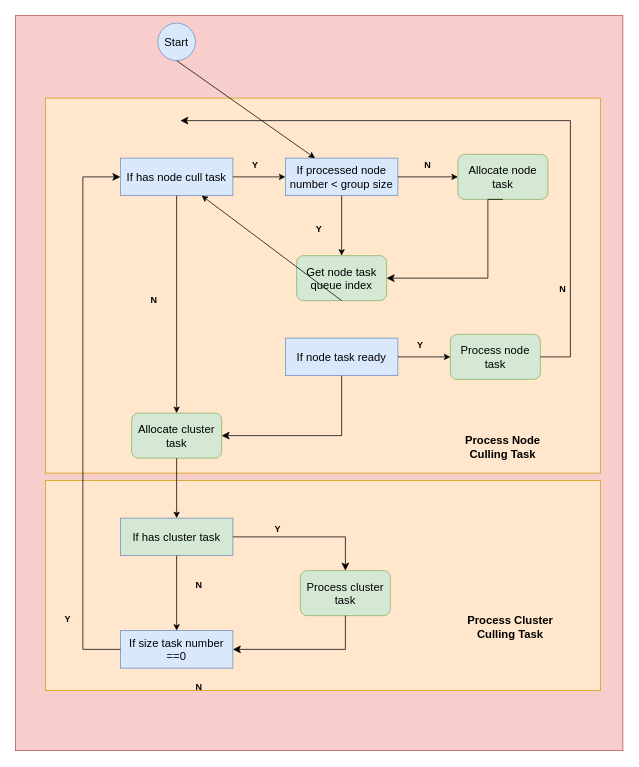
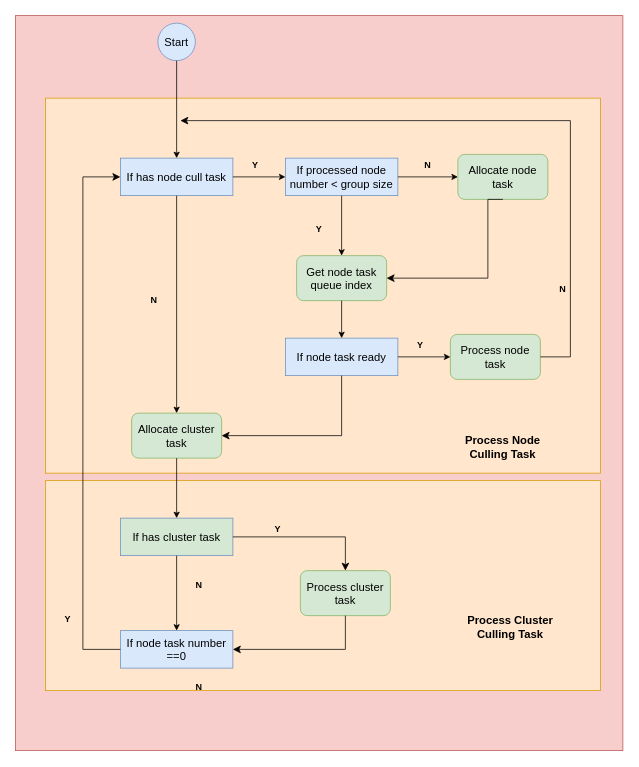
  <mxCell id="0" />
  <mxCell id="1" parent="0" />
  <mxCell id="2" value="" style="rounded=0;whiteSpace=wrap;html=1;fillColor=#f8cecc;strokeColor=#b85450;" vertex="1" parent="1"><mxGeometry x="20" y="20" width="810" height="980" as="geometry" /></mxCell>
  <mxCell id="3" value="" style="rounded=0;whiteSpace=wrap;html=1;fillColor=#ffe6cc;strokeColor=#d79b00;" vertex="1" parent="1"><mxGeometry x="60" y="640" width="740" height="280" as="geometry" /></mxCell>
  <mxCell id="4" value="" style="rounded=0;whiteSpace=wrap;html=1;fillColor=#ffe6cc;strokeColor=#d79b00;" vertex="1" parent="1"><mxGeometry x="60" y="130" width="740" height="500" as="geometry" /></mxCell>
  <mxCell id="5" value="Start" style="ellipse;whiteSpace=wrap;html=1;aspect=fixed;fontSize=15;fillColor=#dae8fc;strokeColor=#6c8ebf;" vertex="1" parent="1"><mxGeometry x="210" y="30" width="50" height="50" as="geometry" /></mxCell>
  <mxCell id="6" value="If has node cull task" style="rounded=0;whiteSpace=wrap;html=1;fontSize=15;fillColor=#dae8fc;strokeColor=#6c8ebf;" vertex="1" parent="1"><mxGeometry x="160" y="210" width="150" height="50" as="geometry" /></mxCell>
  <mxCell id="7" value="If processed node number &amp;lt; group size" style="rounded=0;whiteSpace=wrap;html=1;fontSize=15;fillColor=#dae8fc;strokeColor=#6c8ebf;" vertex="1" parent="1"><mxGeometry x="380" y="210" width="150" height="50" as="geometry" /></mxCell>
  <mxCell id="8" value="" style="endArrow=classic;html=1;rounded=0;exitX=1;exitY=0.5;exitDx=0;exitDy=0;entryX=0;entryY=0.5;entryDx=0;entryDy=0;" edge="1" parent="1" source="7" target="10"><mxGeometry width="50" height="50" relative="1" as="geometry"><mxPoint x="460" y="470" as="sourcePoint" /><mxPoint x="640" y="235" as="targetPoint" /></mxGeometry></mxCell>
  <mxCell id="9" value="" style="endArrow=classic;html=1;rounded=0;entryX=0;entryY=0.5;entryDx=0;entryDy=0;" edge="1" parent="1" source="6" target="7"><mxGeometry width="50" height="50" relative="1" as="geometry"><mxPoint x="550" y="245" as="sourcePoint" /><mxPoint x="650" y="245" as="targetPoint" /></mxGeometry></mxCell>
  <mxCell id="10" value="Allocate node task" style="rounded=1;whiteSpace=wrap;html=1;fontSize=15;fillColor=#d5e8d4;strokeColor=#82b366;" vertex="1" parent="1"><mxGeometry x="610" y="205" width="120" height="60" as="geometry" /></mxCell>
  <mxCell id="11" value="" style="endArrow=classic;html=1;rounded=0;exitX=0.5;exitY=1;exitDx=0;exitDy=0;entryX=0.5;entryY=0;entryDx=0;entryDy=0;" edge="1" parent="1" source="7" target="12"><mxGeometry width="50" height="50" relative="1" as="geometry"><mxPoint x="460" y="470" as="sourcePoint" /><mxPoint x="510" y="420" as="targetPoint" /></mxGeometry></mxCell>
  <mxCell id="12" value="Get node task queue index" style="rounded=1;whiteSpace=wrap;html=1;fontSize=15;fillColor=#d5e8d4;strokeColor=#82b366;" vertex="1" parent="1"><mxGeometry x="395" y="340" width="120" height="60" as="geometry" /></mxCell>
  <mxCell id="13" value="" style="edgeStyle=segmentEdgeStyle;endArrow=classic;html=1;curved=0;rounded=0;endSize=8;startSize=8;exitX=0.5;exitY=1;exitDx=0;exitDy=0;entryX=1;entryY=0.5;entryDx=0;entryDy=0;" edge="1" parent="1" source="10" target="12"><mxGeometry width="50" height="50" relative="1" as="geometry"><mxPoint x="460" y="470" as="sourcePoint" /><mxPoint x="520" y="380" as="targetPoint" /><Array as="points"><mxPoint x="650" y="370" /></Array></mxGeometry></mxCell>
  <mxCell id="14" value="If node task ready" style="rounded=0;whiteSpace=wrap;html=1;fontSize=15;fillColor=#dae8fc;strokeColor=#6c8ebf;" vertex="1" parent="1"><mxGeometry x="380" y="450" width="150" height="50" as="geometry" /></mxCell>
- <mxCell id="15" value="" style="endArrow=classic;html=1;rounded=0;exitX=0.5;exitY=1;exitDx=0;exitDy=0;" edge="1" parent="1" source="12" target="6"><mxGeometry width="50" height="50" relative="1" as="geometry"><mxPoint x="465" y="270" as="sourcePoint" /><mxPoint x="465" y="350" as="targetPoint" /></mxGeometry></mxCell>
+ <mxCell id="15" value="" style="endArrow=classic;html=1;rounded=0;exitX=0.5;exitY=1;exitDx=0;exitDy=0;" edge="1" parent="1" source="12" target="14"><mxGeometry width="50" height="50" relative="1" as="geometry"><mxPoint x="465" y="270" as="sourcePoint" /><mxPoint x="465" y="350" as="targetPoint" /></mxGeometry></mxCell>
  <mxCell id="16" value="Process node task" style="rounded=1;whiteSpace=wrap;html=1;fontSize=15;fillColor=#d5e8d4;strokeColor=#82b366;" vertex="1" parent="1"><mxGeometry x="600" y="445" width="120" height="60" as="geometry" /></mxCell>
  <mxCell id="17" value="" style="endArrow=classic;html=1;rounded=0;exitX=1;exitY=0.5;exitDx=0;exitDy=0;entryX=0;entryY=0.5;entryDx=0;entryDy=0;" edge="1" parent="1" source="14" target="16"><mxGeometry width="50" height="50" relative="1" as="geometry"><mxPoint x="460" y="470" as="sourcePoint" /><mxPoint x="510" y="420" as="targetPoint" /></mxGeometry></mxCell>
- <mxCell id="18" value="" style="endArrow=classic;html=1;rounded=0;exitX=0.5;exitY=1;exitDx=0;exitDy=0;" edge="1" parent="1" source="5" target="7"><mxGeometry width="50" height="50" relative="1" as="geometry"><mxPoint x="460" y="470" as="sourcePoint" /><mxPoint x="510" y="420" as="targetPoint" /></mxGeometry></mxCell>
+ <mxCell id="18" value="" style="endArrow=classic;html=1;rounded=0;exitX=0.5;exitY=1;exitDx=0;exitDy=0;" edge="1" parent="1" source="5" target="6"><mxGeometry width="50" height="50" relative="1" as="geometry"><mxPoint x="460" y="470" as="sourcePoint" /><mxPoint x="510" y="420" as="targetPoint" /></mxGeometry></mxCell>
  <mxCell id="19" value="" style="edgeStyle=elbowEdgeStyle;elbow=horizontal;endArrow=classic;html=1;curved=0;rounded=0;endSize=8;startSize=8;exitX=1;exitY=0.5;exitDx=0;exitDy=0;" edge="1" parent="1" source="16"><mxGeometry width="50" height="50" relative="1" as="geometry"><mxPoint x="760" y="485" as="sourcePoint" /><mxPoint x="240" y="160" as="targetPoint" /><Array as="points"><mxPoint x="760" y="320" /></Array></mxGeometry></mxCell>
  <mxCell id="20" value="Allocate cluster task" style="rounded=1;whiteSpace=wrap;html=1;fontSize=15;fillColor=#d5e8d4;strokeColor=#82b366;" vertex="1" parent="1"><mxGeometry x="175" y="550" width="120" height="60" as="geometry" /></mxCell>
  <mxCell id="21" value="" style="endArrow=classic;html=1;rounded=0;exitX=0.5;exitY=1;exitDx=0;exitDy=0;entryX=0.5;entryY=0;entryDx=0;entryDy=0;" edge="1" parent="1" source="6" target="20"><mxGeometry width="50" height="50" relative="1" as="geometry"><mxPoint x="460" y="470" as="sourcePoint" /><mxPoint x="510" y="420" as="targetPoint" /></mxGeometry></mxCell>
  <mxCell id="22" value="" style="edgeStyle=segmentEdgeStyle;endArrow=classic;html=1;curved=0;rounded=0;endSize=8;startSize=8;exitX=0.5;exitY=1;exitDx=0;exitDy=0;entryX=1;entryY=0.5;entryDx=0;entryDy=0;" edge="1" parent="1" source="14" target="20"><mxGeometry width="50" height="50" relative="1" as="geometry"><mxPoint x="460" y="470" as="sourcePoint" /><mxPoint x="290" y="590" as="targetPoint" /><Array as="points"><mxPoint x="455" y="580" /></Array></mxGeometry></mxCell>
  <mxCell id="23" value="If has cluster task" style="rounded=0;whiteSpace=wrap;html=1;fontSize=15;fillColor=#d5e8d4;strokeColor=#6c8ebf;" vertex="1" parent="1"><mxGeometry x="160" y="690" width="150" height="50" as="geometry" /></mxCell>
  <mxCell id="24" value="" style="endArrow=classic;html=1;rounded=0;exitX=0.5;exitY=1;exitDx=0;exitDy=0;entryX=0.5;entryY=0;entryDx=0;entryDy=0;" edge="1" parent="1" source="20" target="23"><mxGeometry width="50" height="50" relative="1" as="geometry"><mxPoint x="460" y="470" as="sourcePoint" /><mxPoint x="510" y="420" as="targetPoint" /></mxGeometry></mxCell>
- <mxCell id="25" value="If size task number ==0" style="rounded=0;whiteSpace=wrap;html=1;fontSize=15;fillColor=#dae8fc;strokeColor=#6c8ebf;" vertex="1" parent="1"><mxGeometry x="160" y="840" width="150" height="50" as="geometry" /></mxCell>
+ <mxCell id="25" value="If node task number ==0" style="rounded=0;whiteSpace=wrap;html=1;fontSize=15;fillColor=#dae8fc;strokeColor=#6c8ebf;" vertex="1" parent="1"><mxGeometry x="160" y="840" width="150" height="50" as="geometry" /></mxCell>
  <mxCell id="26" value="Process cluster task" style="rounded=1;whiteSpace=wrap;html=1;fontSize=15;fillColor=#d5e8d4;strokeColor=#82b366;" vertex="1" parent="1"><mxGeometry x="400" y="760" width="120" height="60" as="geometry" /></mxCell>
  <mxCell id="27" value="" style="edgeStyle=segmentEdgeStyle;endArrow=classic;html=1;curved=0;rounded=0;endSize=8;startSize=8;exitX=1;exitY=0.5;exitDx=0;exitDy=0;entryX=0.5;entryY=0;entryDx=0;entryDy=0;" edge="1" parent="1" source="23" target="26"><mxGeometry width="50" height="50" relative="1" as="geometry"><mxPoint x="460" y="570" as="sourcePoint" /><mxPoint x="510" y="520" as="targetPoint" /></mxGeometry></mxCell>
  <mxCell id="28" value="" style="endArrow=classic;html=1;rounded=0;exitX=0.5;exitY=1;exitDx=0;exitDy=0;entryX=0.5;entryY=0;entryDx=0;entryDy=0;" edge="1" parent="1" source="23" target="25"><mxGeometry width="50" height="50" relative="1" as="geometry"><mxPoint x="230" y="760" as="sourcePoint" /><mxPoint x="230" y="840" as="targetPoint" /></mxGeometry></mxCell>
  <mxCell id="29" value="" style="edgeStyle=segmentEdgeStyle;endArrow=classic;html=1;curved=0;rounded=0;endSize=8;startSize=8;exitX=0.5;exitY=1;exitDx=0;exitDy=0;entryX=1;entryY=0.5;entryDx=0;entryDy=0;" edge="1" parent="1" source="26" target="25"><mxGeometry width="50" height="50" relative="1" as="geometry"><mxPoint x="490" y="820" as="sourcePoint" /><mxPoint x="340" y="865" as="targetPoint" /><Array as="points"><mxPoint x="460" y="865" /></Array></mxGeometry></mxCell>
  <mxCell id="30" value="" style="edgeStyle=elbowEdgeStyle;elbow=vertical;endArrow=classic;html=1;curved=0;rounded=0;endSize=8;startSize=8;exitX=0;exitY=0.5;exitDx=0;exitDy=0;entryX=0;entryY=0.5;entryDx=0;entryDy=0;" edge="1" parent="1" source="25" target="6"><mxGeometry width="50" height="50" relative="1" as="geometry"><mxPoint x="460" y="570" as="sourcePoint" /><mxPoint x="100" y="230" as="targetPoint" /><Array as="points"><mxPoint x="110" y="550" /></Array></mxGeometry></mxCell>
  <mxCell id="31" value="Process Node Culling Task" style="text;html=1;align=center;verticalAlign=middle;whiteSpace=wrap;rounded=0;fontSize=15;fontStyle=1" vertex="1" parent="1"><mxGeometry x="600" y="570" width="140" height="50" as="geometry" /></mxCell>
  <mxCell id="32" value="Process Cluster Culling Task" style="text;html=1;align=center;verticalAlign=middle;whiteSpace=wrap;rounded=0;fontSize=15;fontStyle=1" vertex="1" parent="1"><mxGeometry x="610" y="810" width="140" height="50" as="geometry" /></mxCell>
  <mxCell id="33" value="Y" style="text;html=1;align=center;verticalAlign=middle;whiteSpace=wrap;rounded=0;fontStyle=1" vertex="1" parent="1"><mxGeometry x="310" y="205" width="60" height="30" as="geometry" /></mxCell>
  <mxCell id="34" value="Y" style="text;html=1;align=center;verticalAlign=middle;whiteSpace=wrap;rounded=0;fontStyle=1" vertex="1" parent="1"><mxGeometry x="395" y="290" width="60" height="30" as="geometry" /></mxCell>
  <mxCell id="35" value="Y" style="text;html=1;align=center;verticalAlign=middle;whiteSpace=wrap;rounded=0;fontStyle=1" vertex="1" parent="1"><mxGeometry x="530" y="445" width="60" height="30" as="geometry" /></mxCell>
  <mxCell id="36" value="Y" style="text;html=1;align=center;verticalAlign=middle;whiteSpace=wrap;rounded=0;fontStyle=1" vertex="1" parent="1"><mxGeometry x="340" y="690" width="60" height="30" as="geometry" /></mxCell>
  <mxCell id="37" value="N" style="text;html=1;align=center;verticalAlign=middle;whiteSpace=wrap;rounded=0;fontStyle=1" vertex="1" parent="1"><mxGeometry x="175" y="385" width="60" height="30" as="geometry" /></mxCell>
  <mxCell id="38" value="N" style="text;html=1;align=center;verticalAlign=middle;whiteSpace=wrap;rounded=0;fontStyle=1" vertex="1" parent="1"><mxGeometry x="540" y="205" width="60" height="30" as="geometry" /></mxCell>
  <mxCell id="39" value="N" style="text;html=1;align=center;verticalAlign=middle;whiteSpace=wrap;rounded=0;fontStyle=1" vertex="1" parent="1"><mxGeometry x="720" y="370" width="60" height="30" as="geometry" /></mxCell>
  <mxCell id="40" value="N" style="text;html=1;align=center;verticalAlign=middle;whiteSpace=wrap;rounded=0;fontStyle=1" vertex="1" parent="1"><mxGeometry x="235" y="765" width="60" height="30" as="geometry" /></mxCell>
  <mxCell id="41" value="Y" style="text;html=1;align=center;verticalAlign=middle;whiteSpace=wrap;rounded=0;fontStyle=1" vertex="1" parent="1"><mxGeometry x="60" y="810" width="60" height="30" as="geometry" /></mxCell>
  <mxCell id="42" value="N" style="text;html=1;align=center;verticalAlign=middle;whiteSpace=wrap;rounded=0;fontStyle=1" vertex="1" parent="1"><mxGeometry x="235" y="900" width="60" height="30" as="geometry" /></mxCell>
